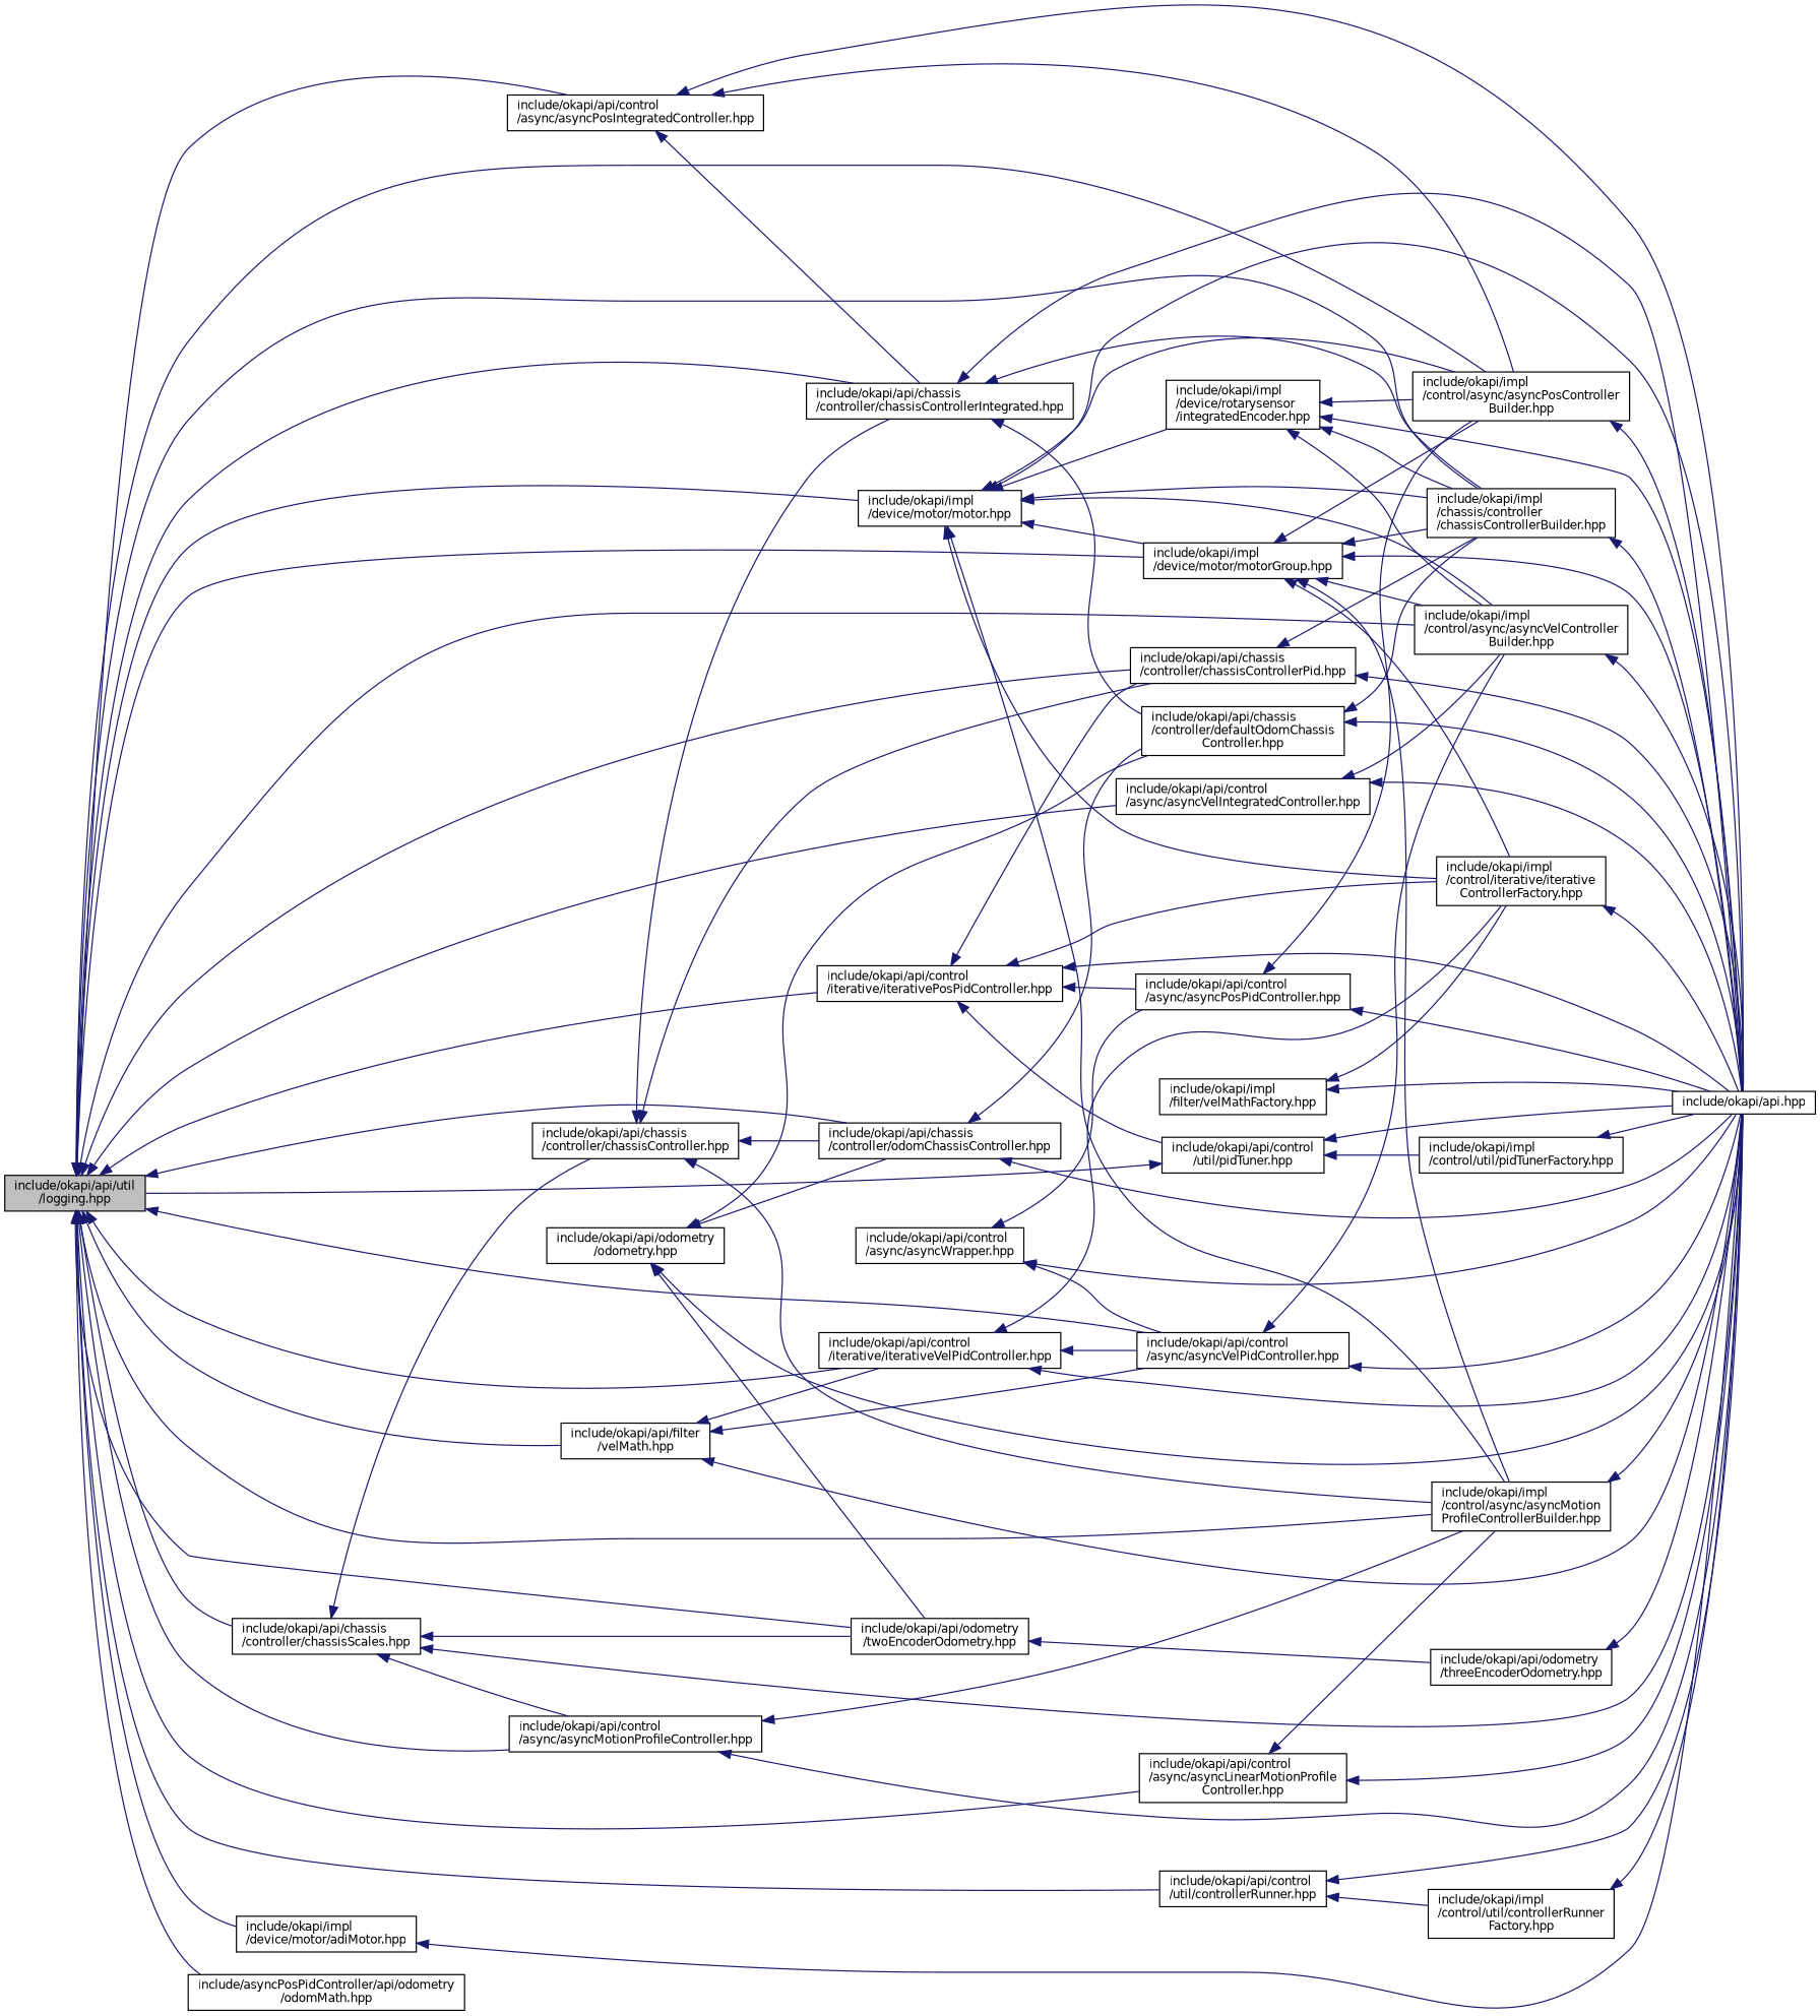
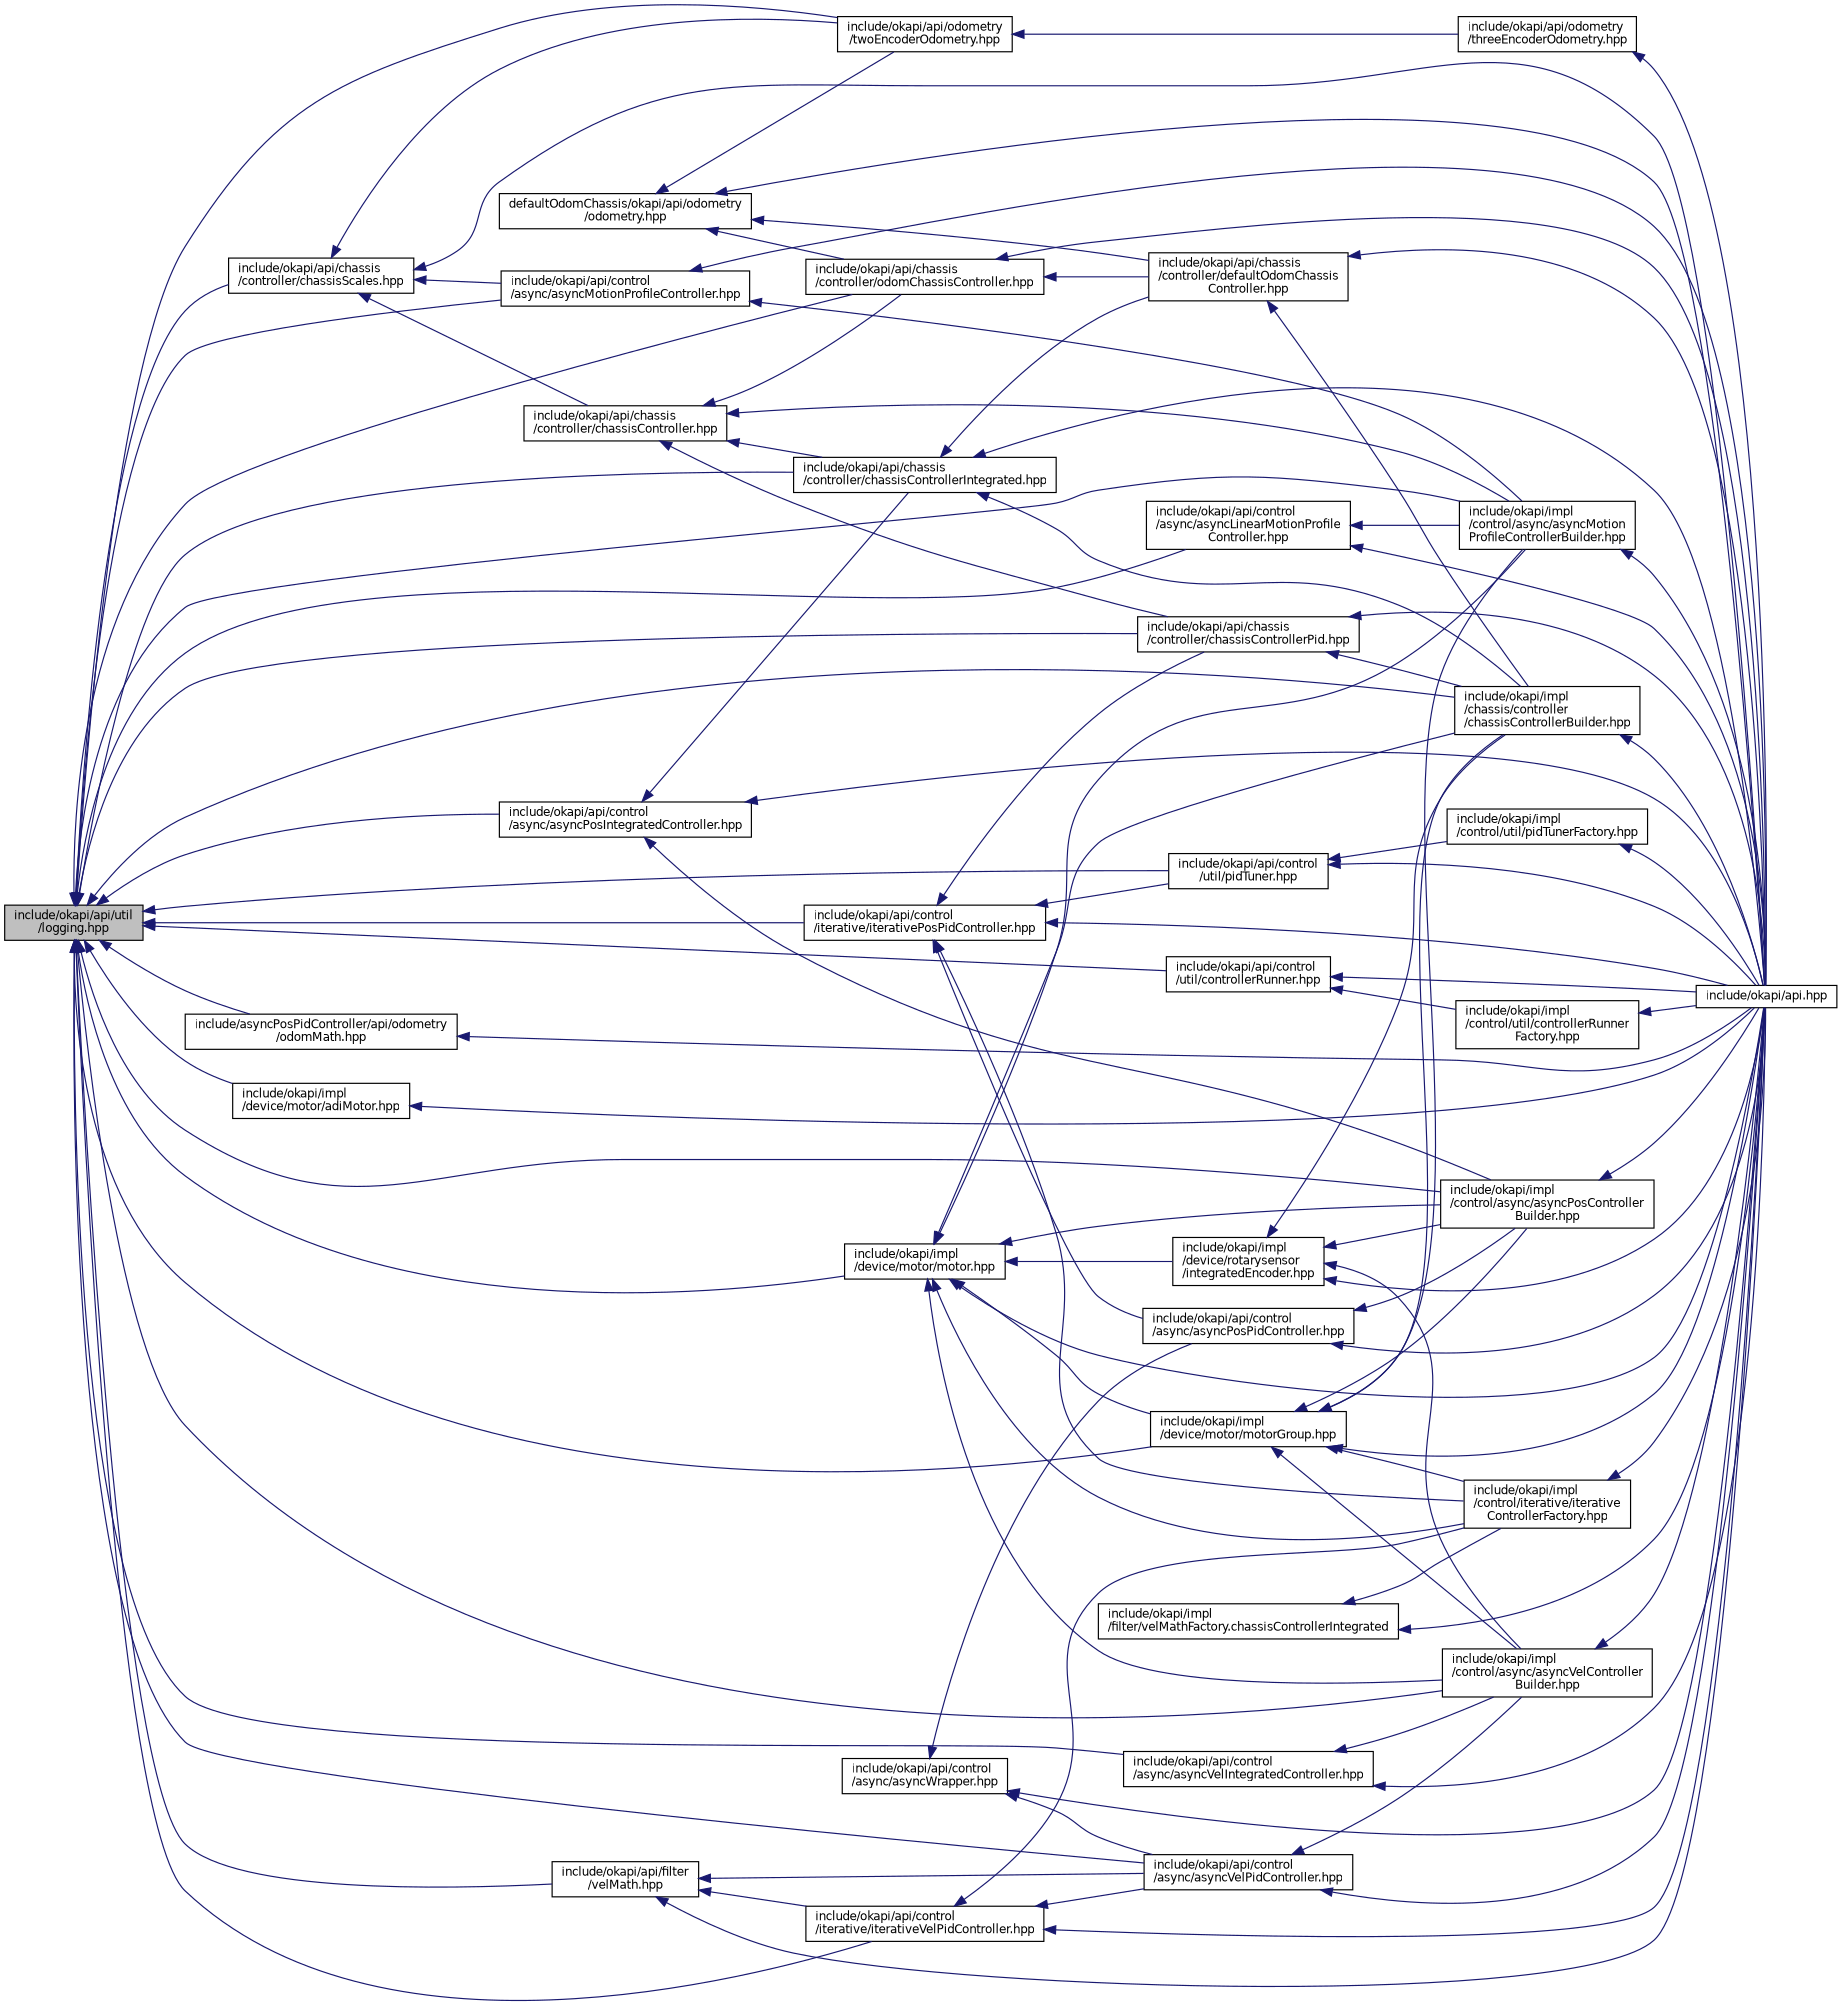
  digraph {
    rankdir=LR
    node [color=black fillcolor=white fontname=Helvetica fontsize=10 shape=record style=filled]
    edge [color=midnightblue dir=back fontname=Helvetica fontsize=10 labelfontname=Helvetica labelfontsize=10 style=solid]
    n1 [fillcolor=grey75 fontcolor=black height=0.2 label="include/okapi/api/util\l/logging.hpp" width=0.4]
    n2 [height=0.2 label="include/okapi/api/chassis\l/controller/chassisControllerIntegrated.hpp" width=0.4]
    n3 [height=0.2 label="include/okapi/impl\l/chassis/controller\l/chassisControllerBuilder.hpp" width=0.4]
    n4 [height=0.2 label="include/okapi/api/chassis\l/controller/chassisControllerPid.hpp" width=0.4]
    n5 [height=0.2 label="include/okapi/api/chassis\l/controller/chassisScales.hpp" width=0.4]
    n6 [height=0.2 label="include/okapi/api/chassis\l/controller/odomChassisController.hpp" width=0.4]
    n7 [height=0.2 label="include/okapi/impl\l/control/async/asyncMotion\lProfileControllerBuilder.hpp" width=0.4]
    n8 [height=0.2 label="include/okapi/api/control\l/async/asyncMotionProfileController.hpp" width=0.4]
    n9 [height=0.2 label="include/okapi/api/odometry\l/twoEncoderOdometry.hpp" width=0.4]
    n10 [height=0.2 label="include/okapi/api/control\l/async/asyncLinearMotionProfile\lController.hpp" width=0.4]
    n11 [height=0.2 label="include/okapi/api/control\l/async/asyncPosIntegratedController.hpp" width=0.4]
    n12 [height=0.2 label="include/okapi/impl\l/control/async/asyncPosController\lBuilder.hpp" width=0.4]
    n13 [height=0.2 label="include/okapi/api/control\l/async/asyncVelIntegratedController.hpp" width=0.4]
    n14 [height=0.2 label="include/okapi/impl\l/control/async/asyncVelController\lBuilder.hpp" width=0.4]
    n15 [height=0.2 label="include/okapi/api/control\l/iterative/iterativePosPidController.hpp" width=0.4]
    n16 [height=0.2 label="include/okapi/api/control\l/util/pidTuner.hpp" width=0.4]
    n17 [height=0.2 label="include/okapi/api/control\l/iterative/iterativeVelPidController.hpp" width=0.4]
    n18 [height=0.2 label="include/okapi/api/control\l/util/controllerRunner.hpp" width=0.4]
    n19 [height=0.2 label="include/okapi/api/filter\l/velMath.hpp" width=0.4]
    n20 [height=0.2 label="include/asyncPosPidController/api/odometry\l/odomMath.hpp" width=0.4]
    n21 [height=0.2 label="include/okapi/impl\l/device/motor/adiMotor.hpp" width=0.4]
    n22 [height=0.2 label="include/okapi/impl\l/device/motor/motor.hpp" width=0.4]
    n23 [height=0.2 label="include/okapi/impl\l/device/motor/motorGroup.hpp" width=0.4]
    n24 [height=0.2 label="include/okapi/api/control\l/async/asyncVelPidController.hpp" width=0.4]
    n25 [height=0.2 label="include/okapi/api/chassis\l/controller/defaultOdomChassis\lController.hpp" width=0.4]
    n26 [height=0.2 label="include/okapi/api.hpp" width=0.4]
    n27 [height=0.2 label="include/okapi/api/chassis\l/controller/chassisController.hpp" width=0.4]
    n28 [height=0.2 label="include/okapi/api/odometry\l/threeEncoderOdometry.hpp" width=0.4]
    n29 [height=0.2 label="include/okapi/api/control\l/async/asyncWrapper.hpp" width=0.4]
    n30 [height=0.2 label="include/okapi/api/control\l/async/asyncPosPidController.hpp" width=0.4]
    n31 [height=0.2 label="include/okapi/impl\l/control/iterative/iterative\lControllerFactory.hpp" width=0.4]
    n32 [height=0.2 label="include/okapi/impl\l/control/util/pidTunerFactory.hpp" width=0.4]
    n33 [height=0.2 label="include/okapi/impl\l/control/util/controllerRunner\lFactory.hpp" width=0.4]
    n34 [height=0.2 label="include/okapi/impl\l/device/rotarysensor\l/integratedEncoder.hpp" width=0.4]
-   n35 [height=0.2 label="include/okapi/api/odometry\l/odometry.hpp" width=0.4]
-   n36 [height=0.2 label="include/okapi/impl\l/filter/velMathFactory.hpp" width=0.4]
+   n35 [height=0.2 label="defaultOdomChassis/okapi/api/odometry\l/odometry.hpp" width=0.4]
+   n36 [height=0.2 label="include/okapi/impl\l/filter/velMathFactory.chassisControllerIntegrated" width=0.4]
    n1 -> n2
    n1 -> n3
    n1 -> n4
    n1 -> n5
    n1 -> n6
    n1 -> n7
    n1 -> n8
    n1 -> n9
    n1 -> n10
    n1 -> n11
    n1 -> n12
    n1 -> n13
    n1 -> n14
    n1 -> n15
-   n16 -> n1
+   n1 -> n16
    n1 -> n17
    n1 -> n18
    n1 -> n19
    n1 -> n20
    n1 -> n21
    n1 -> n22
    n1 -> n23
    n1 -> n24
    n2 -> n3
    n2 -> n25
    n2 -> n26
    n3 -> n26
    n4 -> n3
    n4 -> n26
    n5 -> n8
    n5 -> n9
    n5 -> n26
    n5 -> n27
    n6 -> n25
    n6 -> n26
    n7 -> n26
    n8 -> n7
    n8 -> n26
    n9 -> n28
    n10 -> n7
    n10 -> n26
    n11 -> n2
    n11 -> n12
    n11 -> n26
    n12 -> n26
    n13 -> n14
    n13 -> n26
    n14 -> n26
    n15 -> n4
    n15 -> n16
    n15 -> n26
    n15 -> n30
    n15 -> n31
    n16 -> n26
    n16 -> n32
    n17 -> n24
    n17 -> n26
    n17 -> n31
    n18 -> n26
    n18 -> n33
    n19 -> n17
    n19 -> n24
    n19 -> n26
+   n20 -> n26
    n21 -> n26
    n22 -> n3
    n22 -> n7
    n22 -> n12
    n22 -> n14
    n22 -> n23
    n22 -> n26
    n22 -> n31
    n22 -> n34
    n23 -> n3
    n23 -> n7
    n23 -> n12
    n23 -> n14
    n23 -> n26
    n23 -> n31
    n24 -> n14
    n24 -> n26
    n25 -> n3
    n25 -> n26
    n27 -> n2
    n27 -> n4
    n27 -> n6
    n27 -> n7
    n28 -> n26
    n29 -> n24
    n29 -> n26
    n29 -> n30
    n30 -> n12
    n30 -> n26
    n31 -> n26
    n32 -> n26
    n33 -> n26
    n34 -> n3
    n34 -> n12
    n34 -> n14
    n34 -> n26
    n35 -> n6
    n35 -> n9
    n35 -> n25
    n35 -> n26
    n36 -> n26
    n36 -> n31
  }
